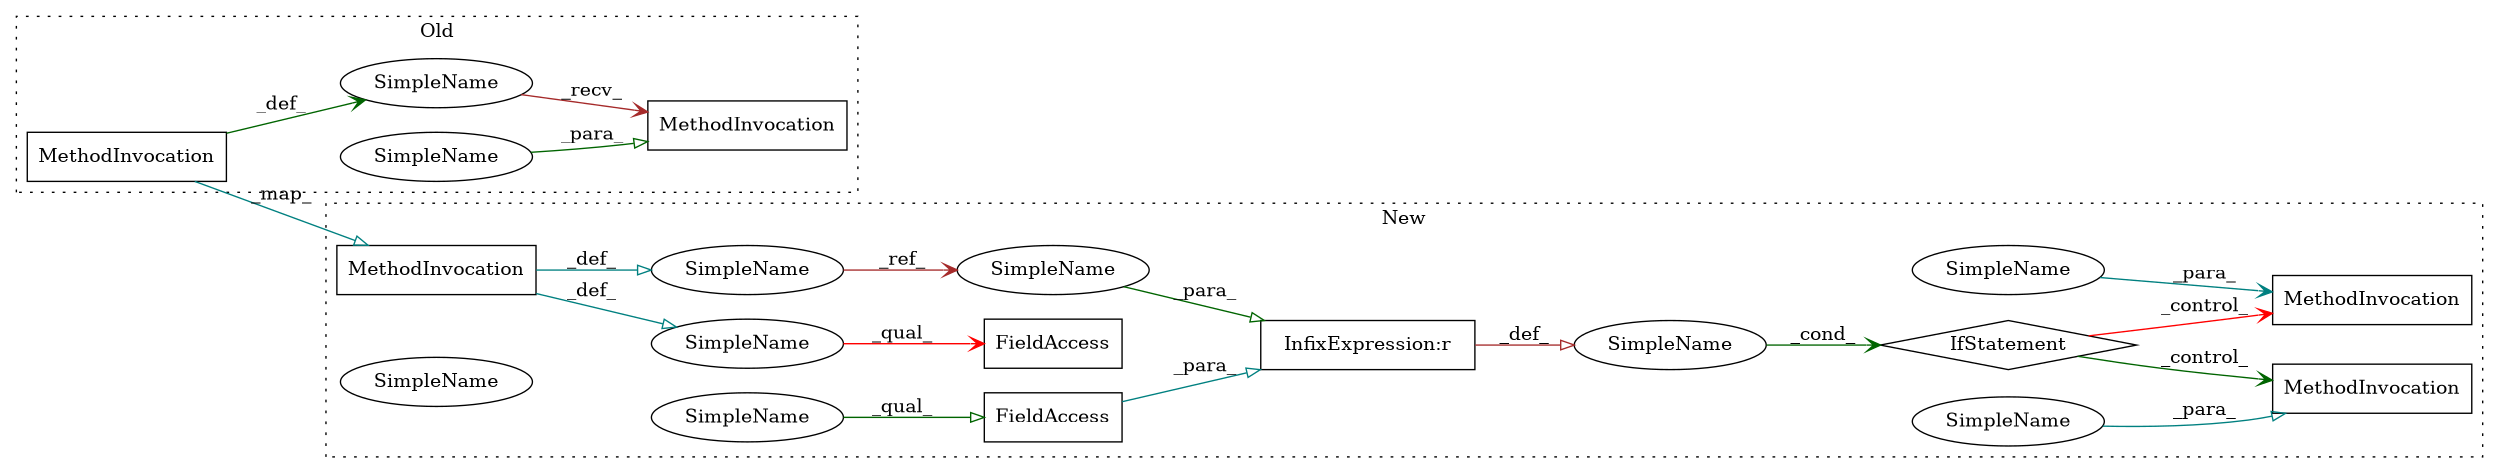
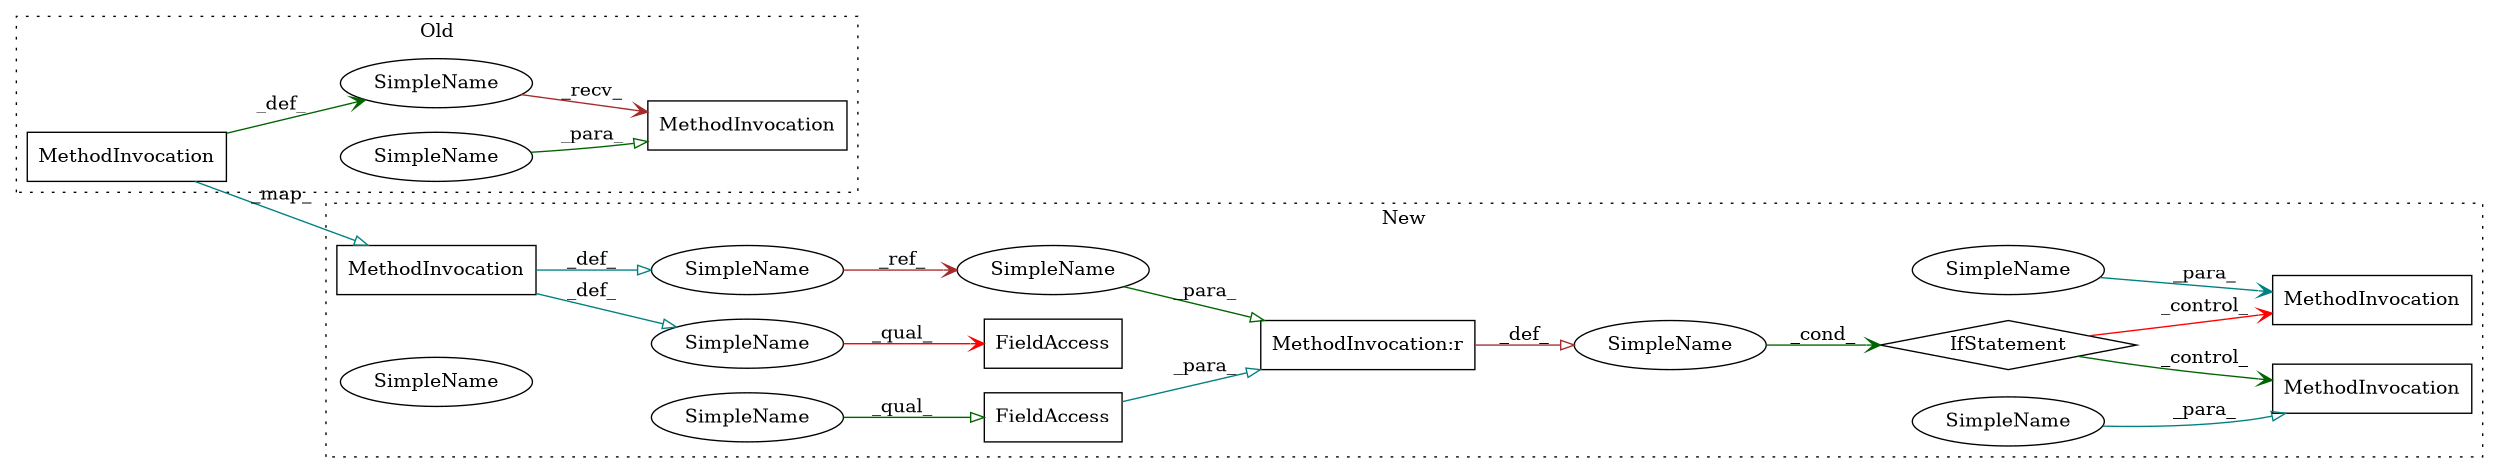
  digraph {
    rankdir=LR
    node [a=42 shape=ellipse]
    edge [color=darkgreen arrowhead=onormal]
    n1 [a=32 l="6,1" label=MethodInvocation s="1579,1594" shape=box]
    n2 [a=32 l="8,1" label=MethodInvocation s="1596,1616" shape=box]
    n3 [l=3 label=SimpleName s=1604]
    n4 [label=SimpleName]
    n5 [a=22 l=24 label=FieldAccess s=1799 shape=box]
    n6 [a=22 l=14 label=FieldAccess s=1844 shape=box]
    n7 [a=25 l="4,2" label=IfStatement s="1829,1858" shape=diamond]
    n8 [a=32 l="8,1" label=MethodInvocation s="1870,1881" shape=box]
    n9 [a=32 l="8,1" label=MethodInvocation s="1906,1926" shape=box]
    n10 [a=32 l="6,1" label=MethodInvocation s="1799,1814" shape=box]
    n11 [l=6 label=SimpleName s=1844]
    n12 [l=3 label=SimpleName s=1878]
    n13 [l=6 label=SimpleName s=1844]
    n14 [l=3 label=SimpleName s=1914]
    n15 [label=SimpleName]
    n16 [l=7 label=SimpleName s=1833]
    n17 [label=SimpleName]
    n18 [l=7 label=SimpleName s=1791]
-   n19 [a=27 l=4 label="InfixExpression:r" s=1840 shape=box]
+   n19 [a=27 l=4 label="MethodInvocation:r" s=1840 shape=box]
    subgraph cluster_1 {
      label=Old
      style=dotted
      n1
      n2
      n3
      n4
    }
    subgraph cluster_2 {
      label=New
      style=dotted
      n5
      n6
      n7
      n8
      n9
      n10
      n11
      n12
      n13
      n14
      n15
      n16
      n17
      n18
      n19
    }
    n1 -> n4 [label=_def_ arrowhead=vee]
    n1 -> n10 [label=_map_ color=teal]
    n3 -> n2 [label=_para_]
    n4 -> n2 [label=_recv_ color=brown arrowhead=vee]
    n6 -> n19 [label=_para_ color=teal]
    n7 -> n8 [label=_control_ color=red arrowhead=vee]
    n7 -> n9 [label=_control_ arrowhead=vee]
    n10 -> n15 [label=_def_ color=teal]
    n10 -> n18 [label=_def_ color=teal]
    n11 -> n6 [label=_qual_]
    n12 -> n8 [label=_para_ color=teal arrowhead=vee]
    n14 -> n9 [label=_para_ color=teal]
    n15 -> n5 [label=_qual_ color=red arrowhead=vee]
    n16 -> n19 [label=_para_]
    n17 -> n7 [label=_cond_ arrowhead=vee]
    n18 -> n16 [label=_ref_ color=brown arrowhead=vee]
    n19 -> n17 [label=_def_ color=brown]
  }
